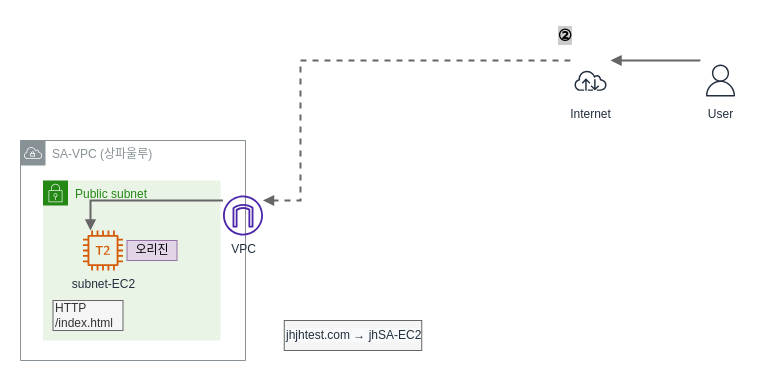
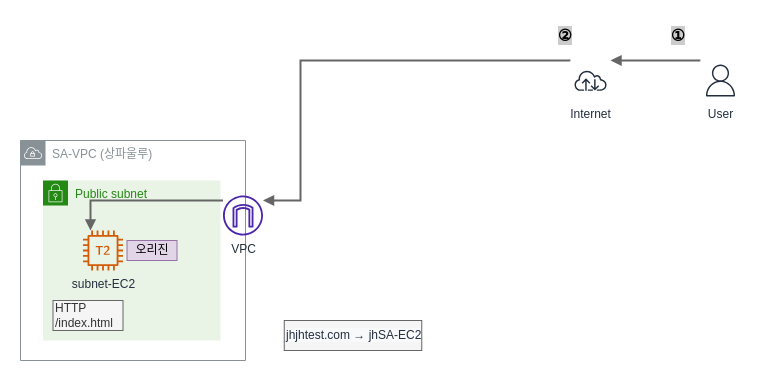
  <mxCell id="0" />
  <mxCell id="1" parent="0" />
  <mxCell id="2" value="SA-VPC (상파울루)" style="sketch=0;outlineConnect=0;gradientColor=none;html=1;whiteSpace=wrap;fontSize=12;fontStyle=0;shape=mxgraph.aws4.group;grIcon=mxgraph.aws4.group_vpc;strokeColor=#879196;fillColor=none;verticalAlign=top;align=left;spacingLeft=30;fontColor=#879196;dashed=0;" vertex="1" parent="1"><mxGeometry x="20" y="140" width="225" height="220" as="geometry" /></mxCell>
  <mxCell id="3" value="Public subnet" style="points=[[0,0],[0.25,0],[0.5,0],[0.75,0],[1,0],[1,0.25],[1,0.5],[1,0.75],[1,1],[0.75,1],[0.5,1],[0.25,1],[0,1],[0,0.75],[0,0.5],[0,0.25]];outlineConnect=0;gradientColor=none;html=1;whiteSpace=wrap;fontSize=12;fontStyle=0;container=1;pointerEvents=0;collapsible=0;recursiveResize=0;shape=mxgraph.aws4.group;grIcon=mxgraph.aws4.group_security_group;grStroke=0;strokeColor=#248814;fillColor=#E9F3E6;verticalAlign=top;align=left;spacingLeft=30;fontColor=#248814;dashed=0;" vertex="1" parent="1"><mxGeometry x="42.5" y="180" width="177.5" height="160" as="geometry" /></mxCell>
  <mxCell id="4" value="subnet-EC2" style="sketch=0;outlineConnect=0;fontColor=#232F3E;gradientColor=none;fillColor=#D45B07;strokeColor=none;dashed=0;verticalLabelPosition=bottom;verticalAlign=top;align=center;html=1;fontSize=12;fontStyle=0;aspect=fixed;pointerEvents=1;shape=mxgraph.aws4.t2_instance;" vertex="1" parent="1"><mxGeometry x="82.5" y="230" width="40" height="40" as="geometry" /></mxCell>
  <mxCell id="5" value="HTTP&lt;br&gt;&lt;div style=&quot;&quot;&gt;&lt;span style=&quot;background-color: initial;&quot;&gt;/index.html&lt;/span&gt;&lt;/div&gt;" style="text;html=1;strokeColor=#666666;fillColor=#f5f5f5;align=left;verticalAlign=middle;whiteSpace=wrap;rounded=0;fontSize=12;fontColor=#333333;" vertex="1" parent="1"><mxGeometry x="52.5" y="300" width="70" height="30" as="geometry" /></mxCell>
  <mxCell id="6" value="오리진" style="text;html=1;strokeColor=#9673a6;fillColor=#e1d5e7;align=center;verticalAlign=middle;whiteSpace=wrap;rounded=0;" vertex="1" parent="1"><mxGeometry x="126.5" y="240" width="50" height="20" as="geometry" /></mxCell>
  <mxCell id="7" style="edgeStyle=orthogonalEdgeStyle;rounded=0;orthogonalLoop=1;jettySize=auto;html=1;strokeWidth=2;endArrow=block;endFill=1;fillColor=#f5f5f5;strokeColor=#666666;" edge="1" parent="1" source="8" target="4"><mxGeometry relative="1" as="geometry"><Array as="points"><mxPoint x="90" y="200" /></Array></mxGeometry></mxCell>
  <mxCell id="8" value="VPC" style="sketch=0;outlineConnect=0;fontColor=#232F3E;gradientColor=none;fillColor=#4D27AA;strokeColor=none;dashed=0;verticalLabelPosition=bottom;verticalAlign=top;align=center;html=1;fontSize=12;fontStyle=0;aspect=fixed;pointerEvents=1;shape=mxgraph.aws4.internet_gateway;" vertex="1" parent="1"><mxGeometry x="222.5" y="195" width="40" height="40" as="geometry" /></mxCell>
  <mxCell id="9" value="&lt;span style=&quot;color: rgb(35, 47, 62); font-family: Helvetica; font-size: 12px; font-style: normal; font-variant-ligatures: normal; font-variant-caps: normal; font-weight: 400; letter-spacing: normal; orphans: 2; text-indent: 0px; text-transform: none; widows: 2; word-spacing: 0px; -webkit-text-stroke-width: 0px; background-color: rgb(248, 249, 250); text-decoration-thickness: initial; text-decoration-style: initial; text-decoration-color: initial; float: none; display: inline !important;&quot;&gt;jhjhtest.com → jhSA-EC2&lt;/span&gt;" style="text;html=1;strokeColor=#666666;fillColor=#f5f5f5;align=left;verticalAlign=middle;whiteSpace=wrap;rounded=0;fontColor=#333333;" vertex="1" parent="1"><mxGeometry x="283.75" y="320" width="137.5" height="30" as="geometry" /></mxCell>
  <mxCell id="10" style="edgeStyle=orthogonalEdgeStyle;rounded=0;orthogonalLoop=1;jettySize=auto;html=1;strokeWidth=2;endArrow=block;endFill=1;fillColor=#f5f5f5;strokeColor=#666666;" edge="1" parent="1"><mxGeometry relative="1" as="geometry"><mxPoint x="700" y="60" as="sourcePoint" /><mxPoint x="610" y="60" as="targetPoint" /></mxGeometry></mxCell>
  <mxCell id="11" value="User" style="sketch=0;outlineConnect=0;fontColor=#232F3E;gradientColor=none;strokeColor=#232F3E;fillColor=#ffffff;dashed=0;verticalLabelPosition=bottom;verticalAlign=top;align=center;html=1;fontSize=12;fontStyle=0;aspect=fixed;shape=mxgraph.aws4.resourceIcon;resIcon=mxgraph.aws4.user;" vertex="1" parent="1"><mxGeometry x="700" y="60" width="40" height="40" as="geometry" /></mxCell>
+ <mxCell id="12" value="①" style="text;html=1;strokeColor=none;fillColor=none;align=center;verticalAlign=middle;whiteSpace=wrap;rounded=0;fontSize=16;fontStyle=1;labelBackgroundColor=#CCCCCC;" vertex="1" parent="1"><mxGeometry x="662.5" y="25" width="30" height="20" as="geometry" /></mxCell>
  <mxCell id="13" value="②" style="text;html=1;strokeColor=none;fillColor=none;align=center;verticalAlign=middle;whiteSpace=wrap;rounded=0;labelBackgroundColor=#CCCCCC;fontSize=16;fontStyle=1" vertex="1" parent="1"><mxGeometry x="550" y="20" width="30" height="30" as="geometry" /></mxCell>
- <mxCell id="14" style="edgeStyle=orthogonalEdgeStyle;rounded=0;orthogonalLoop=1;jettySize=auto;html=1;strokeWidth=2;endArrow=block;endFill=1;fillColor=#f5f5f5;strokeColor=#666666;dashed=1;" edge="1" parent="1" source="15" target="8"><mxGeometry relative="1" as="geometry"><Array as="points"><mxPoint x="300" y="60" /><mxPoint x="300" y="200" /></Array></mxGeometry></mxCell>
+ <mxCell id="14" style="edgeStyle=orthogonalEdgeStyle;rounded=0;orthogonalLoop=1;jettySize=auto;html=1;strokeWidth=2;endArrow=block;endFill=1;fillColor=#f5f5f5;strokeColor=#666666;" edge="1" parent="1" source="15" target="8"><mxGeometry relative="1" as="geometry"><Array as="points"><mxPoint x="300" y="60" /><mxPoint x="300" y="200" /></Array></mxGeometry></mxCell>
  <mxCell id="15" value="Internet" style="sketch=0;outlineConnect=0;fontColor=#232F3E;gradientColor=none;strokeColor=#232F3E;fillColor=#ffffff;dashed=0;verticalLabelPosition=bottom;verticalAlign=top;align=center;html=1;fontSize=12;fontStyle=0;aspect=fixed;shape=mxgraph.aws4.resourceIcon;resIcon=mxgraph.aws4.internet;" vertex="1" parent="1"><mxGeometry x="570" y="60" width="40" height="40" as="geometry" /></mxCell>
